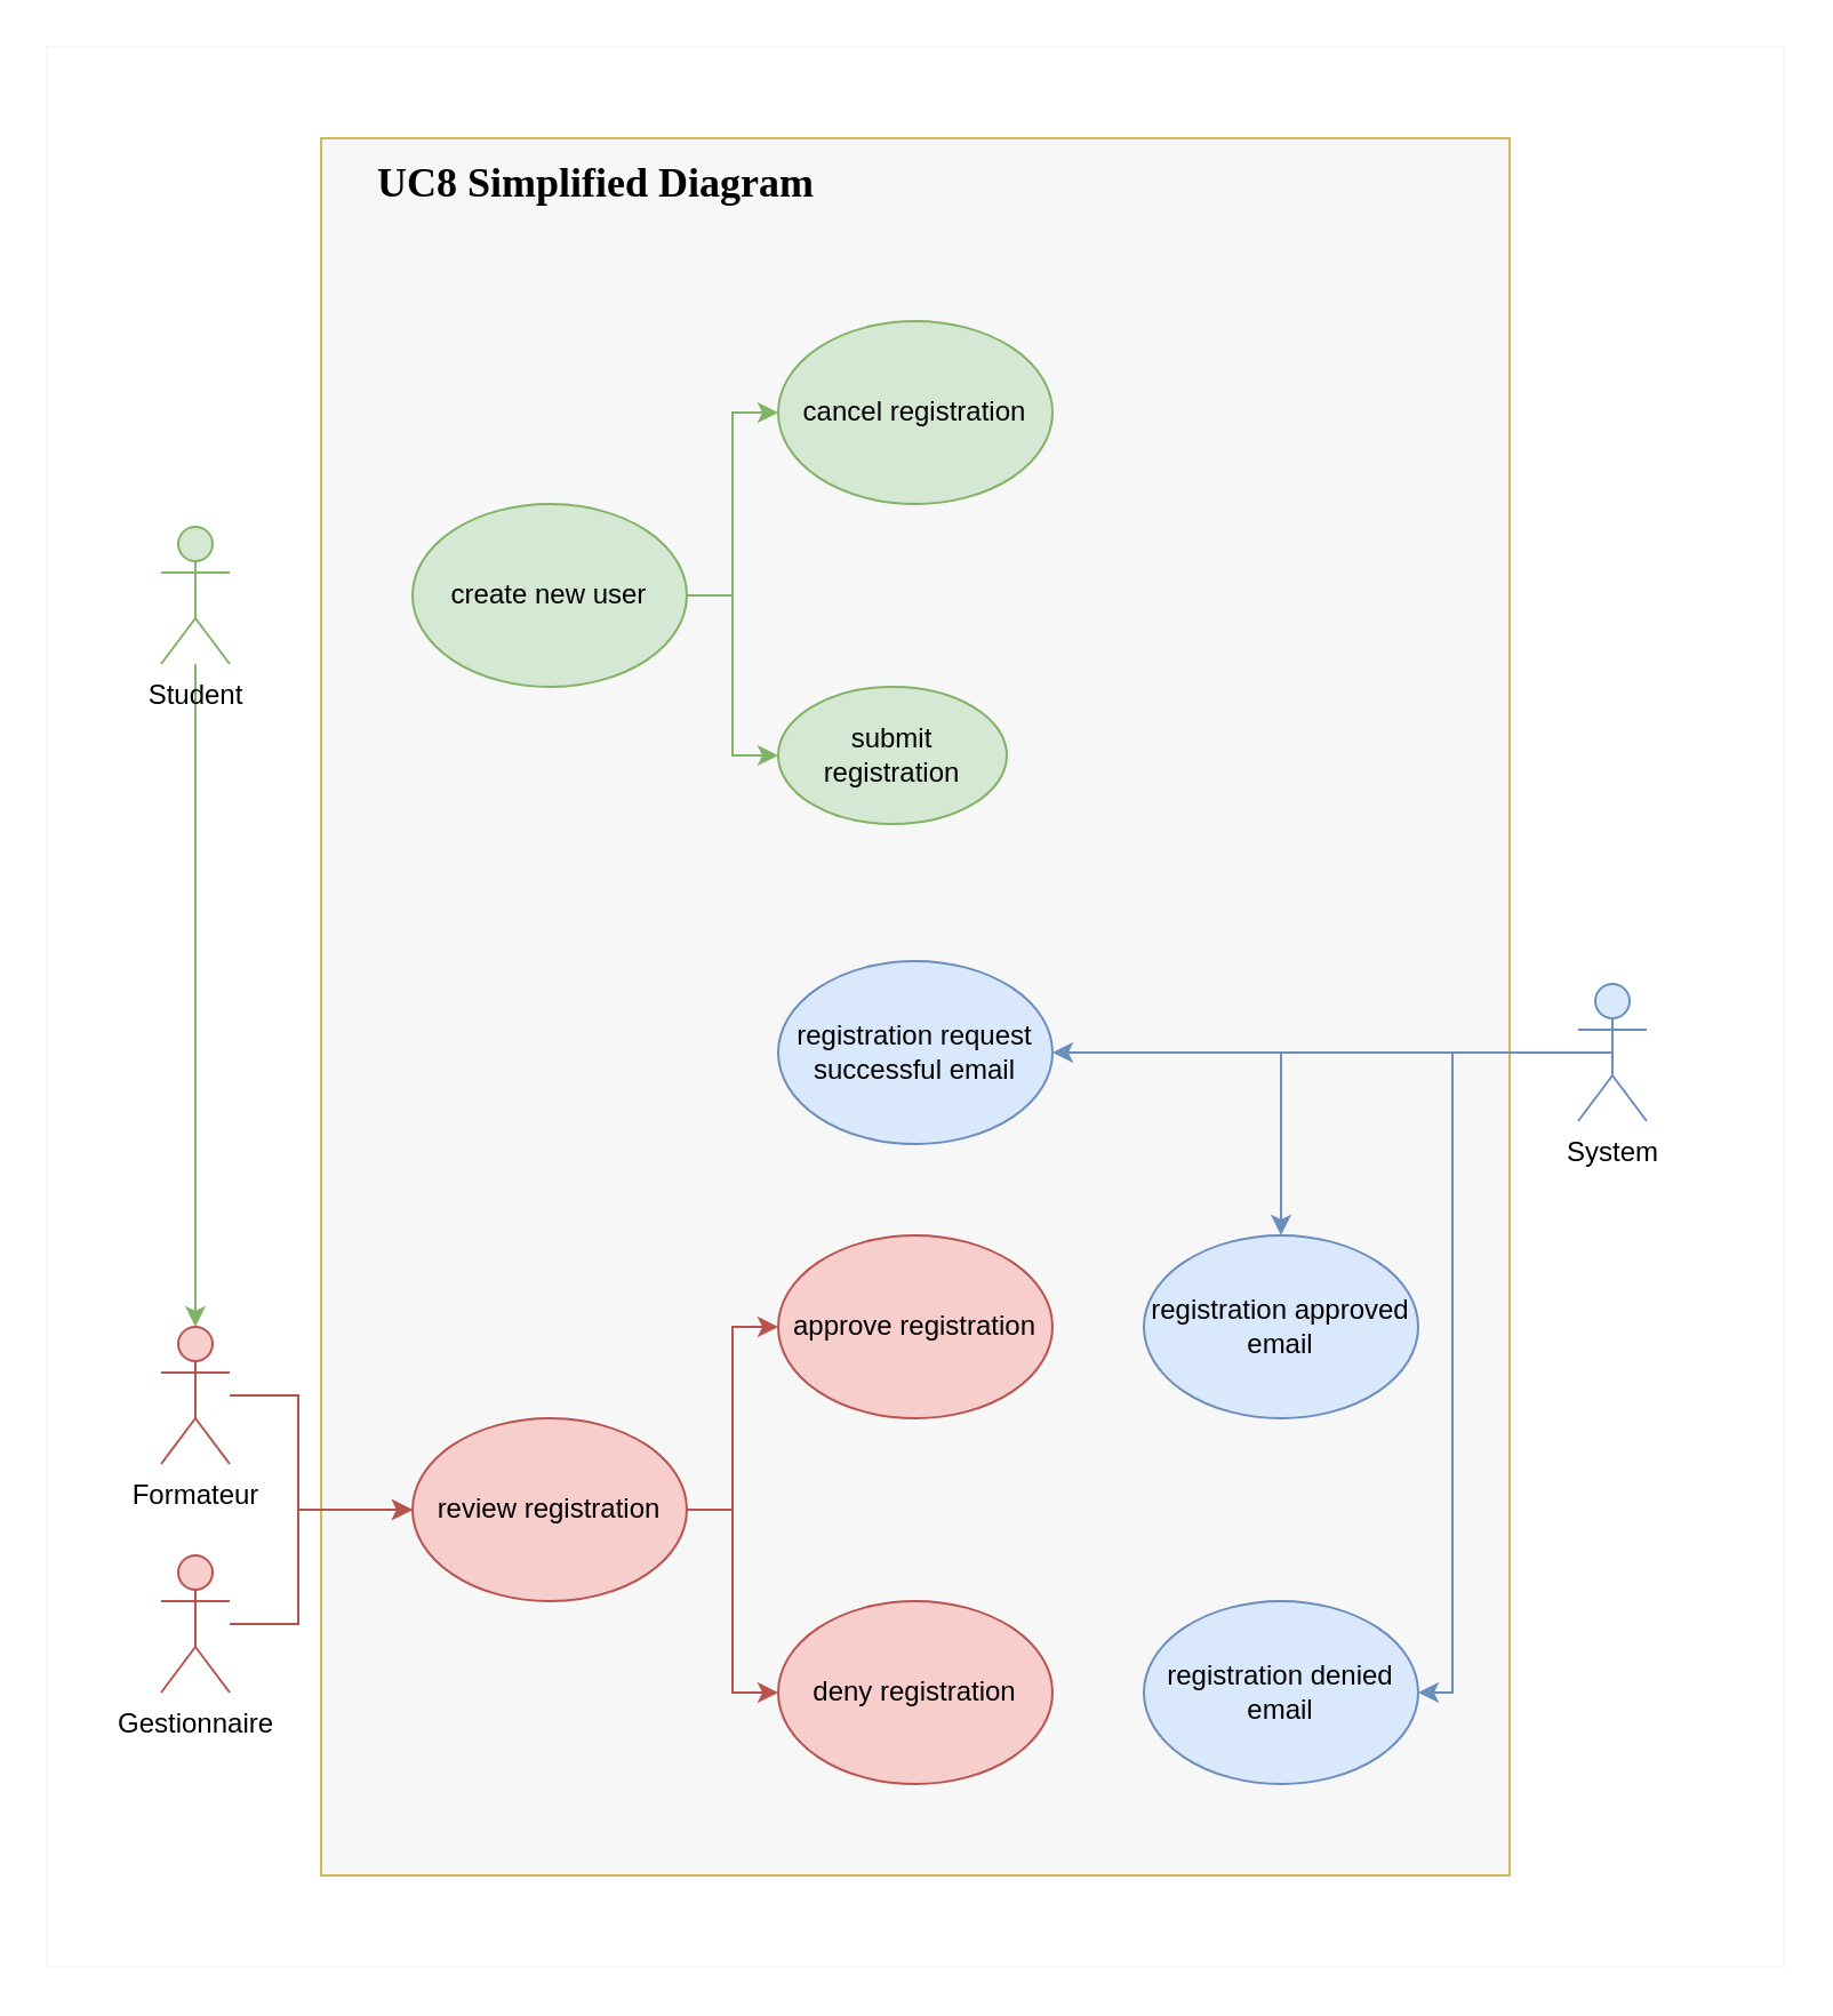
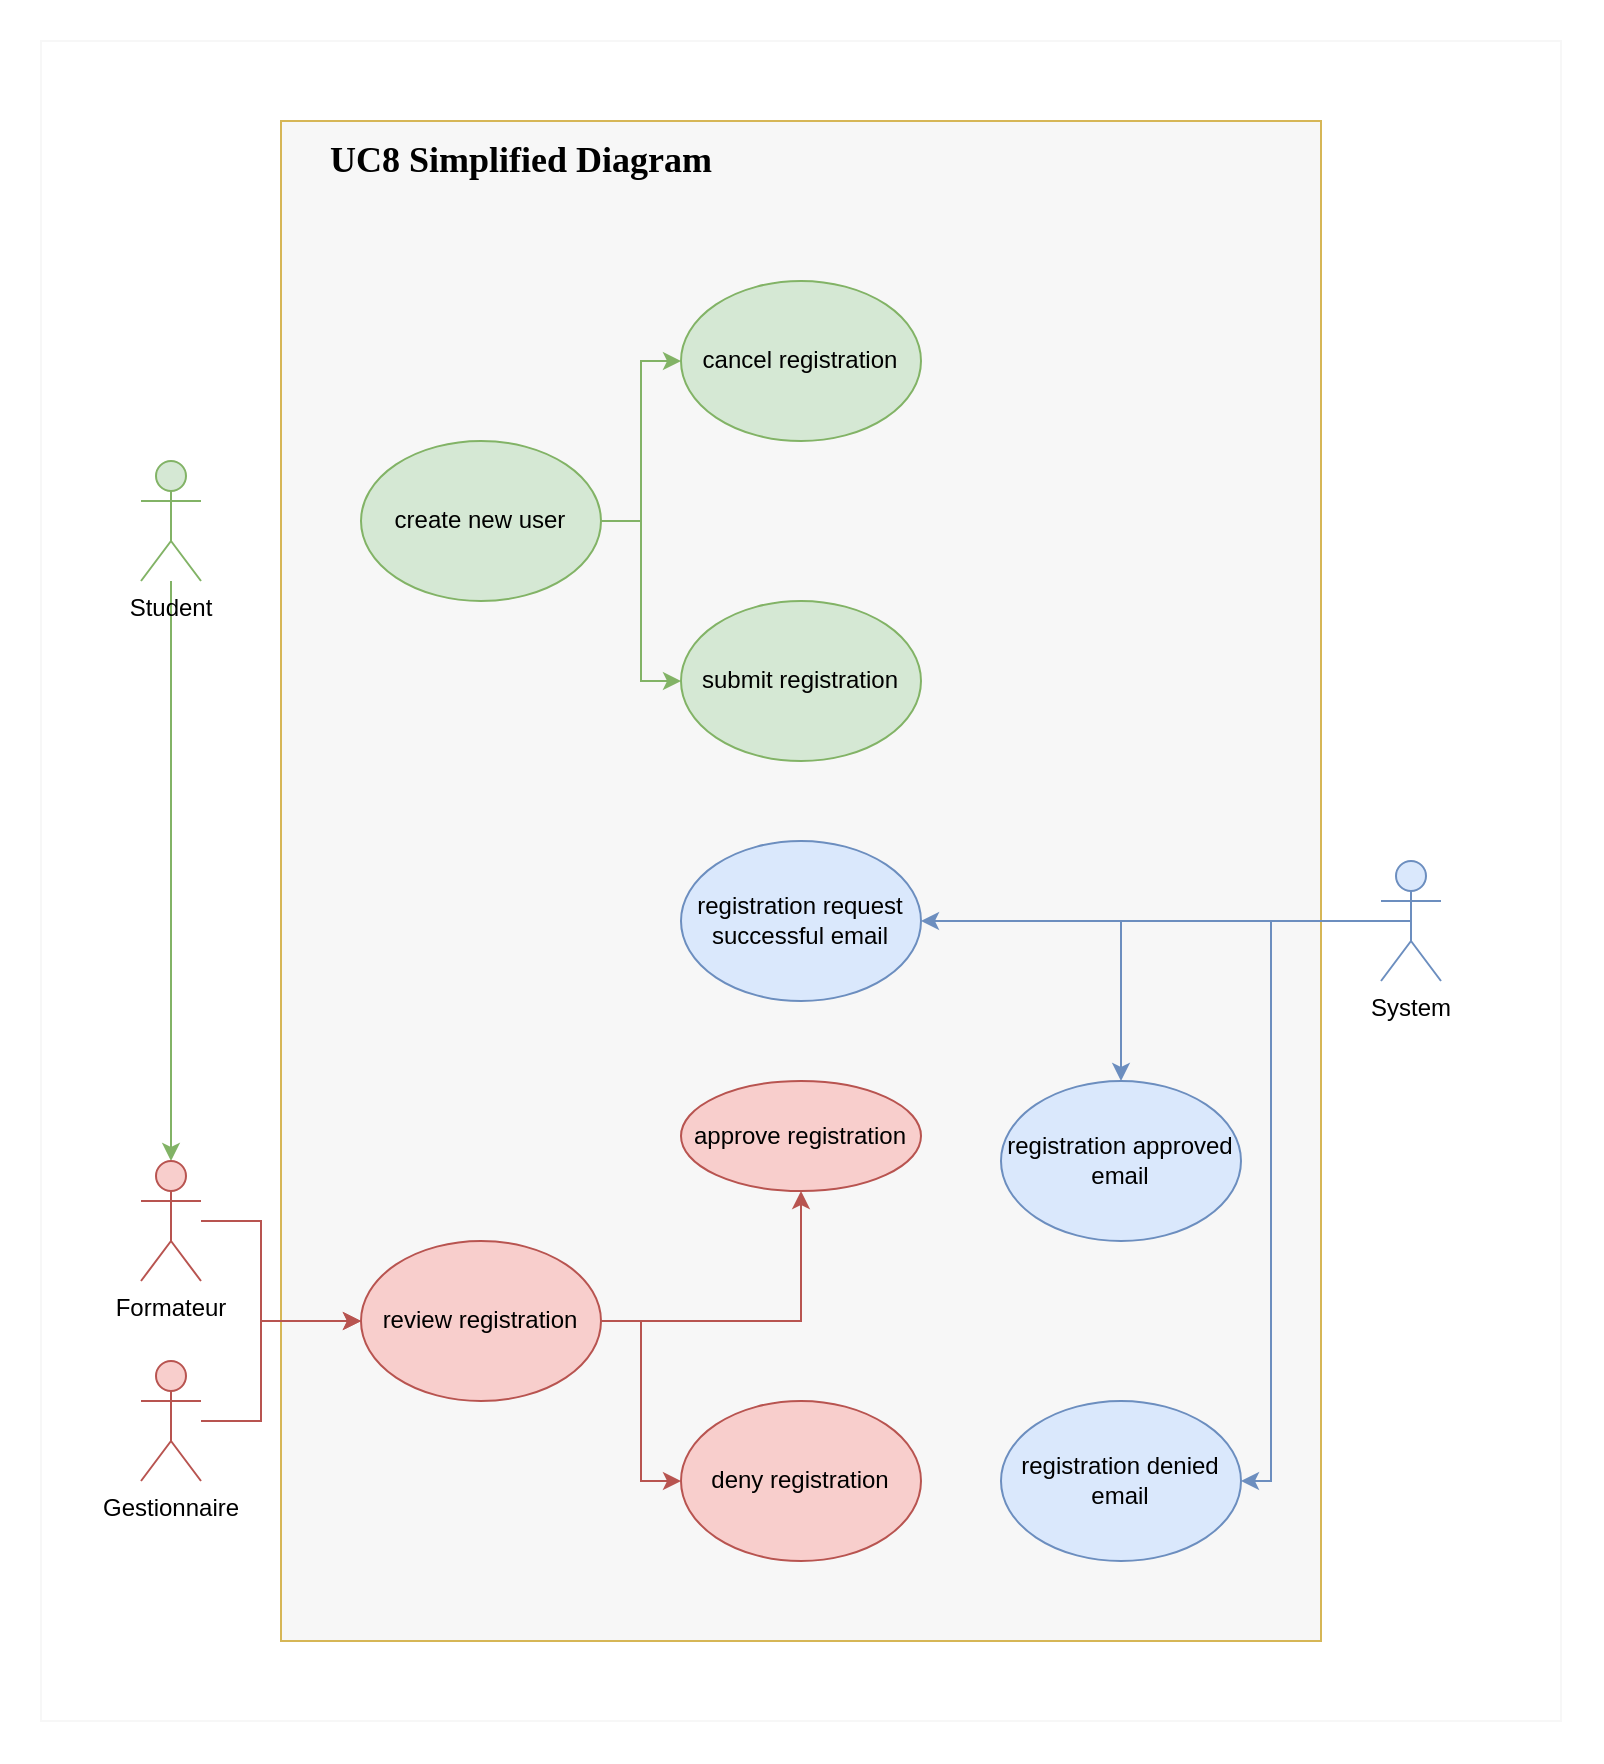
  <mxCell id="0" />
  <mxCell id="1" parent="0" />
  <mxCell id="2" value="" style="whiteSpace=wrap;html=1;fontStyle=1;strokeColor=#F7F7F7;" vertex="1" parent="1"><mxGeometry x="20" y="20" width="760" height="840" as="geometry" /></mxCell>
  <mxCell id="3" value="" style="whiteSpace=wrap;html=1;strokeColor=#d6b656;fillColor=#F7F7F7;" vertex="1" parent="1"><mxGeometry x="140" y="60" width="520" height="760" as="geometry" /></mxCell>
  <mxCell id="4" style="edgeStyle=orthogonalEdgeStyle;rounded=0;orthogonalLoop=1;jettySize=auto;html=1;fillColor=#d5e8d4;strokeColor=#82b366;" edge="1" parent="1" source="5" target="7"><mxGeometry relative="1" as="geometry" /></mxCell>
  <mxCell id="5" value="Student" style="shape=umlActor;verticalLabelPosition=bottom;verticalAlign=top;html=1;outlineConnect=0;fillColor=#d5e8d4;strokeColor=#82b366;" vertex="1" parent="1"><mxGeometry x="70" y="230" width="30" height="60" as="geometry" /></mxCell>
  <mxCell id="6" style="edgeStyle=orthogonalEdgeStyle;rounded=0;orthogonalLoop=1;jettySize=auto;html=1;fillColor=#f8cecc;strokeColor=#b85450;" edge="1" parent="1" source="7" target="15"><mxGeometry relative="1" as="geometry"><Array as="points"><mxPoint x="130" y="610" /><mxPoint x="130" y="660" /></Array></mxGeometry></mxCell>
  <mxCell id="7" value="Formateur" style="shape=umlActor;verticalLabelPosition=bottom;verticalAlign=top;html=1;outlineConnect=0;fillColor=#f8cecc;strokeColor=#b85450;" vertex="1" parent="1"><mxGeometry x="70" y="580" width="30" height="60" as="geometry" /></mxCell>
  <mxCell id="8" style="edgeStyle=orthogonalEdgeStyle;rounded=0;orthogonalLoop=1;jettySize=auto;html=1;fillColor=#f8cecc;strokeColor=#b85450;" edge="1" parent="1" source="9" target="15"><mxGeometry relative="1" as="geometry"><Array as="points"><mxPoint x="130" y="710" /><mxPoint x="130" y="660" /></Array></mxGeometry></mxCell>
  <mxCell id="9" value="Gestionnaire" style="shape=umlActor;verticalLabelPosition=bottom;verticalAlign=top;html=1;outlineConnect=0;fillColor=#f8cecc;strokeColor=#b85450;" vertex="1" parent="1"><mxGeometry x="70" y="680" width="30" height="60" as="geometry" /></mxCell>
  <mxCell id="10" style="edgeStyle=orthogonalEdgeStyle;rounded=0;orthogonalLoop=1;jettySize=auto;html=1;fillColor=#d5e8d4;strokeColor=#82b366;" edge="1" parent="1" source="12" target="16"><mxGeometry relative="1" as="geometry" /></mxCell>
  <mxCell id="11" style="edgeStyle=orthogonalEdgeStyle;rounded=0;orthogonalLoop=1;jettySize=auto;html=1;fillColor=#d5e8d4;strokeColor=#82b366;" edge="1" parent="1" source="12" target="17"><mxGeometry relative="1" as="geometry" /></mxCell>
  <mxCell id="12" value="create new user" style="ellipse;whiteSpace=wrap;html=1;fillColor=#d5e8d4;strokeColor=#82b366;" vertex="1" parent="1"><mxGeometry x="180" y="220" width="120" height="80" as="geometry" /></mxCell>
  <mxCell id="13" style="edgeStyle=orthogonalEdgeStyle;rounded=0;orthogonalLoop=1;jettySize=auto;html=1;fillColor=#f8cecc;strokeColor=#b85450;" edge="1" parent="1" source="15" target="18"><mxGeometry relative="1" as="geometry" /></mxCell>
  <mxCell id="14" style="edgeStyle=orthogonalEdgeStyle;rounded=0;orthogonalLoop=1;jettySize=auto;html=1;fillColor=#f8cecc;strokeColor=#b85450;" edge="1" parent="1" source="15" target="19"><mxGeometry relative="1" as="geometry" /></mxCell>
  <mxCell id="15" value="review registration" style="ellipse;whiteSpace=wrap;html=1;fillColor=#f8cecc;strokeColor=#b85450;" vertex="1" parent="1"><mxGeometry x="180" y="620" width="120" height="80" as="geometry" /></mxCell>
  <mxCell id="16" value="cancel registration" style="ellipse;whiteSpace=wrap;html=1;fillColor=#d5e8d4;strokeColor=#82b366;" vertex="1" parent="1"><mxGeometry x="340" y="140" width="120" height="80" as="geometry" /></mxCell>
- <mxCell id="17" value="submit registration" style="ellipse;whiteSpace=wrap;html=1;fillColor=#d5e8d4;strokeColor=#82b366;" vertex="1" parent="1"><mxGeometry x="340" y="300" width="100" height="60" as="geometry" /></mxCell>
+ <mxCell id="17" value="submit registration" style="ellipse;whiteSpace=wrap;html=1;fillColor=#d5e8d4;strokeColor=#82b366;" vertex="1" parent="1"><mxGeometry x="340" y="300" width="120" height="80" as="geometry" /></mxCell>
  <mxCell id="18" value="deny registration" style="ellipse;whiteSpace=wrap;html=1;fillColor=#f8cecc;strokeColor=#b85450;" vertex="1" parent="1"><mxGeometry x="340" y="700" width="120" height="80" as="geometry" /></mxCell>
- <mxCell id="19" value="approve registration" style="ellipse;whiteSpace=wrap;html=1;fillColor=#f8cecc;strokeColor=#b85450;" vertex="1" parent="1"><mxGeometry x="340" y="540" width="120" height="80" as="geometry" /></mxCell>
+ <mxCell id="19" value="approve registration" style="ellipse;whiteSpace=wrap;html=1;fillColor=#f8cecc;strokeColor=#b85450;" vertex="1" parent="1"><mxGeometry x="340" y="540" width="120" height="55" as="geometry" /></mxCell>
  <mxCell id="20" style="edgeStyle=orthogonalEdgeStyle;rounded=0;orthogonalLoop=1;jettySize=auto;html=1;exitX=0.5;exitY=0.5;exitDx=0;exitDy=0;exitPerimeter=0;fillColor=#dae8fc;strokeColor=#6c8ebf;" edge="1" parent="1" source="23" target="24"><mxGeometry relative="1" as="geometry" /></mxCell>
  <mxCell id="21" style="edgeStyle=orthogonalEdgeStyle;rounded=0;orthogonalLoop=1;jettySize=auto;html=1;fillColor=#dae8fc;strokeColor=#6c8ebf;" edge="1" parent="1" source="23" target="25"><mxGeometry relative="1" as="geometry" /></mxCell>
  <mxCell id="22" style="edgeStyle=orthogonalEdgeStyle;rounded=0;orthogonalLoop=1;jettySize=auto;html=1;fillColor=#dae8fc;strokeColor=#6c8ebf;" edge="1" parent="1" source="23" target="26"><mxGeometry relative="1" as="geometry"><Array as="points"><mxPoint x="635" y="740" /></Array></mxGeometry></mxCell>
  <mxCell id="23" value="System" style="shape=umlActor;verticalLabelPosition=bottom;verticalAlign=top;html=1;outlineConnect=0;fillColor=#dae8fc;strokeColor=#6c8ebf;" vertex="1" parent="1"><mxGeometry x="690" y="430" width="30" height="60" as="geometry" /></mxCell>
  <mxCell id="24" value="registration request successful email" style="ellipse;whiteSpace=wrap;html=1;fillColor=#dae8fc;strokeColor=#6c8ebf;" vertex="1" parent="1"><mxGeometry x="340" y="420" width="120" height="80" as="geometry" /></mxCell>
  <mxCell id="25" value="registration approved&lt;br&gt;email" style="ellipse;whiteSpace=wrap;html=1;fillColor=#dae8fc;strokeColor=#6c8ebf;" vertex="1" parent="1"><mxGeometry x="500" y="540" width="120" height="80" as="geometry" /></mxCell>
  <mxCell id="26" value="registration denied email" style="ellipse;whiteSpace=wrap;html=1;fillColor=#dae8fc;strokeColor=#6c8ebf;" vertex="1" parent="1"><mxGeometry x="500" y="700" width="120" height="80" as="geometry" /></mxCell>
  <mxCell id="27" value="&lt;font face=&quot;Work Sans&quot; data-font-src=&quot;https://fonts.googleapis.com/css?family=Work+Sans&quot; style=&quot;font-size: 18px&quot;&gt;&lt;b&gt;UC8 Simplified Diagram&lt;/b&gt;&lt;/font&gt;" style="text;html=1;align=center;verticalAlign=middle;resizable=0;points=[];autosize=1;" vertex="1" parent="1"><mxGeometry x="150" y="70" width="220" height="20" as="geometry" /></mxCell>
